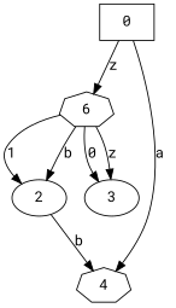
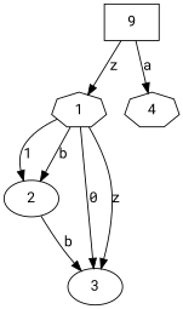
  digraph {
    fontname="Roboto Mono"
    node [fontname="Roboto Mono"]
    edge [fontname="Roboto Mono"]
-   0 [shape=box]
-   1 [shape=septagon label=6]
+   0 [shape=box label=9]
+   1 [shape=septagon]
    4 [shape=septagon]
    2
    3
    0 -> 1 [label="z "]
    0 -> 4 [label="a "]
    1 -> 2 [label="1 "]
    1 -> 2 [label="b "]
    1 -> 3 [label="0 "]
    1 -> 3 [label="z "]
-   2 -> 4 [label="b "]
+   2 -> 3 [label="b "]
  }
